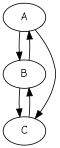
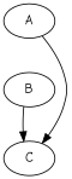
  strict digraph {
    fontname="Comic Neue"
    node [fontname="Comic Neue"]
    edge [fontname="Comic Neue"]
    A
    B
    C
-   A -> B
    A -> C
-   B -> A
    B -> C
-   C -> B
  }
